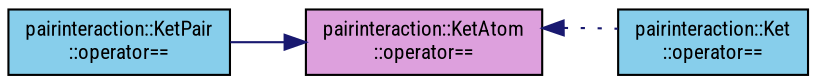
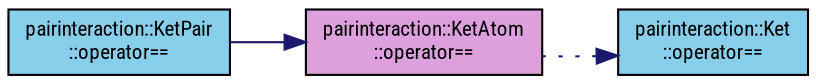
  digraph {
    fontname="Roboto Condensed"
    rankdir=RL
    node [color=black fillcolor=skyblue fontname="Roboto Condensed" fontsize=10 shape=record style=filled]
    edge [color=midnightblue dir=back fontname="Roboto Condensed" fontsize=10 labelfontname=Helvetica labelfontsize=10]
    n1 [fontcolor=black height=0.2 label="pairinteraction::Ket\l::operator==" width=0.4]
    n2 [fillcolor=plum height=0.2 label="pairinteraction::KetAtom\l::operator==" width=0.4]
    n3 [height=0.2 label="pairinteraction::KetPair\l::operator==" width=0.4]
-   n2 -> n1 [style=dotted]
+   n1 -> n2 [style=dotted]
    n2 -> n3 [style=solid]
  }
